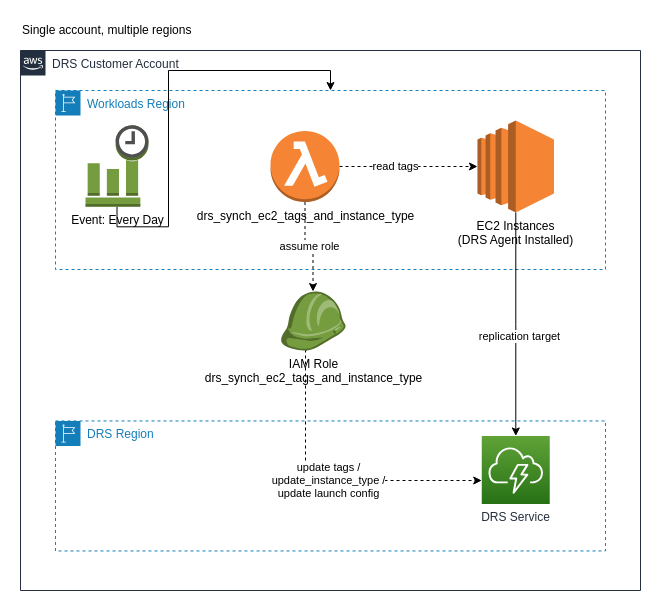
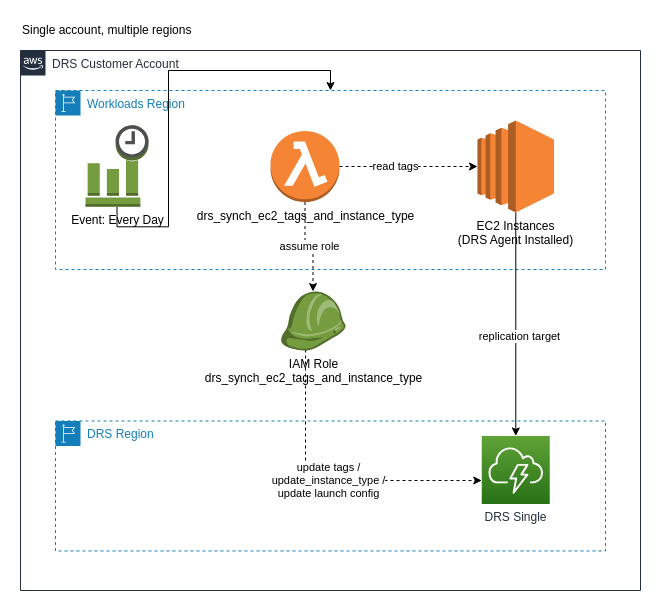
  <mxCell id="0" />
  <mxCell id="1" value="Account" parent="0" />
  <mxCell id="2" value="DRS Customer Account" style="points=[[0,0],[0.25,0],[0.5,0],[0.75,0],[1,0],[1,0.25],[1,0.5],[1,0.75],[1,1],[0.75,1],[0.5,1],[0.25,1],[0,1],[0,0.75],[0,0.5],[0,0.25]];outlineConnect=0;gradientColor=none;html=1;whiteSpace=wrap;fontSize=12;fontStyle=0;shape=mxgraph.aws4.group;grIcon=mxgraph.aws4.group_aws_cloud_alt;strokeColor=#232F3E;fillColor=none;verticalAlign=top;align=left;spacingLeft=30;fontColor=#232F3E;dashed=0;" parent="1" vertex="1"><mxGeometry x="20" y="50" width="620" height="540" as="geometry" /></mxCell>
  <mxCell id="3" value="Workloads Region" style="points=[[0,0],[0.25,0],[0.5,0],[0.75,0],[1,0],[1,0.25],[1,0.5],[1,0.75],[1,1],[0.75,1],[0.5,1],[0.25,1],[0,1],[0,0.75],[0,0.5],[0,0.25]];outlineConnect=0;gradientColor=none;html=1;whiteSpace=wrap;fontSize=12;fontStyle=0;shape=mxgraph.aws4.group;grIcon=mxgraph.aws4.group_region;strokeColor=#147EBA;fillColor=none;verticalAlign=top;align=left;spacingLeft=30;fontColor=#147EBA;dashed=1;" parent="1" vertex="1"><mxGeometry x="55" y="90" width="550" height="179" as="geometry" /></mxCell>
  <mxCell id="4" style="edgeStyle=orthogonalEdgeStyle;rounded=0;orthogonalLoop=1;jettySize=auto;html=1;dashed=1;" parent="1" source="6" target="9" edge="1"><mxGeometry relative="1" as="geometry" /></mxCell>
  <mxCell id="5" value="read tags" style="edgeLabel;html=1;align=center;verticalAlign=middle;resizable=0;points=[];" parent="4" vertex="1" connectable="0"><mxGeometry x="-0.205" y="1" relative="1" as="geometry"><mxPoint as="offset" /></mxGeometry></mxCell>
  <mxCell id="6" value="drs_synch_ec2_tags_and_instance_type" style="outlineConnect=0;dashed=0;verticalLabelPosition=bottom;verticalAlign=top;align=center;html=1;shape=mxgraph.aws3.lambda_function;fillColor=#F58534;gradientColor=none;" parent="1" vertex="1"><mxGeometry x="270" y="130.5" width="69" height="71" as="geometry" /></mxCell>
  <mxCell id="7" style="edgeStyle=orthogonalEdgeStyle;rounded=0;orthogonalLoop=1;jettySize=auto;html=1;" parent="1" source="8" target="3" edge="1"><mxGeometry relative="1" as="geometry" /></mxCell>
  <mxCell id="8" value="Event: Every Day" style="outlineConnect=0;dashed=0;verticalLabelPosition=bottom;verticalAlign=top;align=center;html=1;shape=mxgraph.aws3.event_time_based;fillColor=#759C3E;gradientColor=none;" parent="1" vertex="1"><mxGeometry x="85" y="124.75" width="63" height="81.5" as="geometry" /></mxCell>
  <mxCell id="9" value="EC2 Instances&lt;br&gt;(DRS Agent Installed)" style="outlineConnect=0;dashed=0;verticalLabelPosition=bottom;verticalAlign=top;align=center;html=1;shape=mxgraph.aws3.ec2;fillColor=#F58534;gradientColor=none;" parent="1" vertex="1"><mxGeometry x="477" y="120" width="76.5" height="92" as="geometry" /></mxCell>
  <mxCell id="10" value="Region" parent="0" />
  <mxCell id="11" value="DRS Region" style="points=[[0,0],[0.25,0],[0.5,0],[0.75,0],[1,0],[1,0.25],[1,0.5],[1,0.75],[1,1],[0.75,1],[0.5,1],[0.25,1],[0,1],[0,0.75],[0,0.5],[0,0.25]];outlineConnect=0;gradientColor=none;html=1;whiteSpace=wrap;fontSize=12;fontStyle=0;shape=mxgraph.aws4.group;grIcon=mxgraph.aws4.group_region;strokeColor=#147EBA;fillColor=none;verticalAlign=top;align=left;spacingLeft=30;fontColor=#147EBA;dashed=1;" parent="10" vertex="1"><mxGeometry x="55" y="420.47" width="550" height="130" as="geometry" /></mxCell>
- <mxCell id="12" value="DRS Service" style="points=[[0,0,0],[0.25,0,0],[0.5,0,0],[0.75,0,0],[1,0,0],[0,1,0],[0.25,1,0],[0.5,1,0],[0.75,1,0],[1,1,0],[0,0.25,0],[0,0.5,0],[0,0.75,0],[1,0.25,0],[1,0.5,0],[1,0.75,0]];outlineConnect=0;fontColor=#232F3E;gradientColor=#60A337;gradientDirection=north;fillColor=#277116;strokeColor=#ffffff;dashed=0;verticalLabelPosition=bottom;verticalAlign=top;align=center;html=1;fontSize=12;fontStyle=0;aspect=fixed;shape=mxgraph.aws4.resourceIcon;resIcon=mxgraph.aws4.cloudendure_disaster_recovery;" parent="10" vertex="1"><mxGeometry x="481.25" y="435.47" width="68" height="68" as="geometry" /></mxCell>
+ <mxCell id="12" value="DRS Single" style="points=[[0,0,0],[0.25,0,0],[0.5,0,0],[0.75,0,0],[1,0,0],[0,1,0],[0.25,1,0],[0.5,1,0],[0.75,1,0],[1,1,0],[0,0.25,0],[0,0.5,0],[0,0.75,0],[1,0.25,0],[1,0.5,0],[1,0.75,0]];outlineConnect=0;fontColor=#232F3E;gradientColor=#60A337;gradientDirection=north;fillColor=#277116;strokeColor=#ffffff;dashed=0;verticalLabelPosition=bottom;verticalAlign=top;align=center;html=1;fontSize=12;fontStyle=0;aspect=fixed;shape=mxgraph.aws4.resourceIcon;resIcon=mxgraph.aws4.cloudendure_disaster_recovery;" parent="10" vertex="1"><mxGeometry x="481.25" y="435.47" width="68" height="68" as="geometry" /></mxCell>
  <mxCell id="13" value="update tags /&lt;br&gt;update_instance_type /&lt;br&gt;update launch config" style="edgeStyle=orthogonalEdgeStyle;rounded=0;orthogonalLoop=1;jettySize=auto;html=1;dashed=1;exitX=0.4;exitY=1;exitDx=0;exitDy=0;exitPerimeter=0;" parent="10" source="14" target="12" edge="1"><mxGeometry relative="1" as="geometry"><mxPoint x="300" y="390.003" as="sourcePoint" /><Array as="points"><mxPoint x="305" y="350" /><mxPoint x="305" y="480" /></Array></mxGeometry></mxCell>
  <mxCell id="14" value="IAM Role&lt;br&gt;drs_synch_ec2_tags_and_instance_type" style="outlineConnect=0;dashed=0;verticalLabelPosition=bottom;verticalAlign=top;align=center;html=1;shape=mxgraph.aws3.role;fillColor=#759C3E;gradientColor=none;" parent="10" vertex="1"><mxGeometry x="280" y="291" width="65" height="59" as="geometry" /></mxCell>
  <mxCell id="15" value="Single account, multiple regions" style="text;html=1;strokeColor=none;fillColor=none;align=left;verticalAlign=middle;whiteSpace=wrap;rounded=0;" parent="10" vertex="1"><mxGeometry x="20" y="20" width="260" height="20" as="geometry" /></mxCell>
  <mxCell id="16" value="assume role" style="edgeStyle=orthogonalEdgeStyle;rounded=0;orthogonalLoop=1;jettySize=auto;html=1;dashed=1;" parent="10" source="6" target="14" edge="1"><mxGeometry relative="1" as="geometry" /></mxCell>
  <mxCell id="17" style="edgeStyle=orthogonalEdgeStyle;rounded=0;orthogonalLoop=1;jettySize=auto;html=1;" parent="10" source="9" target="12" edge="1"><mxGeometry relative="1" as="geometry" /></mxCell>
  <mxCell id="18" value="replication target" style="edgeLabel;html=1;align=center;verticalAlign=middle;resizable=0;points=[];" parent="17" vertex="1" connectable="0"><mxGeometry x="0.098" y="3" relative="1" as="geometry"><mxPoint as="offset" /></mxGeometry></mxCell>
